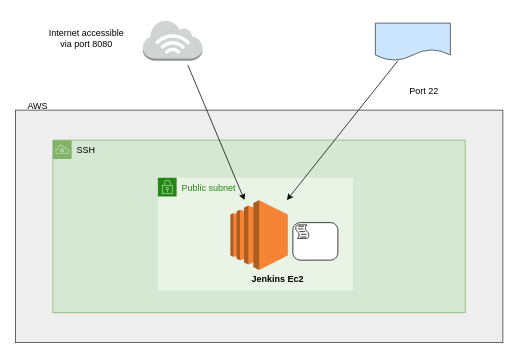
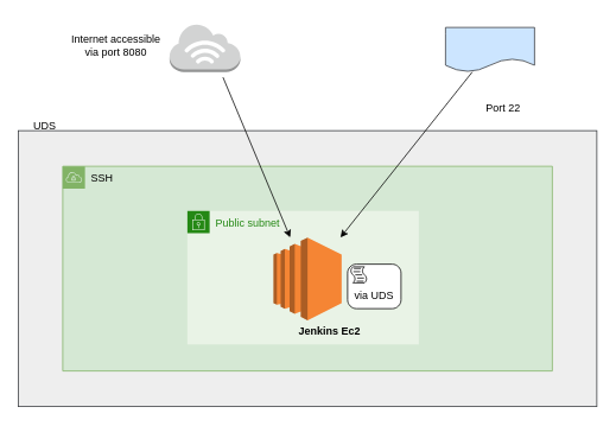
  <mxCell id="0" />
  <mxCell id="1" parent="0" />
  <mxCell id="2" value="" style="rounded=0;whiteSpace=wrap;html=1;fillColor=#eeeeee;strokeColor=#36393d;" vertex="1" parent="1"><mxGeometry x="20" y="146" width="650" height="310" as="geometry" /></mxCell>
- <mxCell id="3" value="AWS" style="text;html=1;strokeColor=none;fillColor=none;align=center;verticalAlign=middle;whiteSpace=wrap;rounded=0;" vertex="1" parent="1"><mxGeometry x="20" y="126" width="60" height="30" as="geometry" /></mxCell>
+ <mxCell id="3" value="UDS" style="text;html=1;strokeColor=none;fillColor=none;align=center;verticalAlign=middle;whiteSpace=wrap;rounded=0;" vertex="1" parent="1"><mxGeometry x="20" y="126" width="60" height="30" as="geometry" /></mxCell>
  <mxCell id="4" value="SSH" style="points=[[0,0],[0.25,0],[0.5,0],[0.75,0],[1,0],[1,0.25],[1,0.5],[1,0.75],[1,1],[0.75,1],[0.5,1],[0.25,1],[0,1],[0,0.75],[0,0.5],[0,0.25]];outlineConnect=0;html=1;whiteSpace=wrap;fontSize=12;fontStyle=0;container=1;pointerEvents=0;collapsible=0;recursiveResize=0;shape=mxgraph.aws4.group;grIcon=mxgraph.aws4.group_vpc;strokeColor=#82b366;fillColor=#d5e8d4;verticalAlign=top;align=left;spacingLeft=30;dashed=0;" vertex="1" parent="1"><mxGeometry x="70" y="186" width="550" height="230" as="geometry" /></mxCell>
  <mxCell id="5" value="Public subnet" style="points=[[0,0],[0.25,0],[0.5,0],[0.75,0],[1,0],[1,0.25],[1,0.5],[1,0.75],[1,1],[0.75,1],[0.5,1],[0.25,1],[0,1],[0,0.75],[0,0.5],[0,0.25]];outlineConnect=0;gradientColor=none;html=1;whiteSpace=wrap;fontSize=12;fontStyle=0;container=1;pointerEvents=0;collapsible=0;recursiveResize=0;shape=mxgraph.aws4.group;grIcon=mxgraph.aws4.group_security_group;grStroke=0;strokeColor=#248814;fillColor=#E9F3E6;verticalAlign=top;align=left;spacingLeft=30;fontColor=#248814;dashed=0;" vertex="1" parent="1"><mxGeometry x="210" y="236" width="260" height="150" as="geometry" /></mxCell>
  <mxCell id="6" value="" style="outlineConnect=0;dashed=0;verticalLabelPosition=bottom;verticalAlign=top;align=center;html=1;shape=mxgraph.aws3.ec2;fillColor=#F58534;gradientColor=none;" vertex="1" parent="1"><mxGeometry x="306.75" y="266" width="76.5" height="93" as="geometry" /></mxCell>
  <mxCell id="7" value="Jenkins Ec2" style="text;html=1;strokeColor=none;fillColor=none;align=center;verticalAlign=middle;whiteSpace=wrap;rounded=0;fontStyle=1" vertex="1" parent="1"><mxGeometry x="320" y="356" width="100" height="30" as="geometry" /></mxCell>
  <mxCell id="8" value="" style="outlineConnect=0;dashed=0;verticalLabelPosition=bottom;verticalAlign=top;align=center;html=1;shape=mxgraph.aws3.internet_3;fillColor=#D2D3D3;gradientColor=none;" vertex="1" parent="1"><mxGeometry x="190" y="26" width="79.5" height="54" as="geometry" /></mxCell>
- <mxCell id="9" value="Internet accessible via port 8080" style="text;html=1;strokeColor=none;fillColor=none;align=center;verticalAlign=middle;whiteSpace=wrap;rounded=0;" vertex="1" parent="1"><mxGeometry x="55" y="20" width="120" height="60" as="geometry" /></mxCell>
+ <mxCell id="9" value="Internet accessible via port 8080" style="text;html=1;strokeColor=none;fillColor=none;align=center;verticalAlign=middle;whiteSpace=wrap;rounded=0;" vertex="1" parent="1"><mxGeometry x="70" y="20" width="120" height="60" as="geometry" /></mxCell>
  <mxCell id="10" value="" style="shape=document;whiteSpace=wrap;html=1;boundedLbl=1;fillColor=#cce5ff;strokeColor=#36393d;" vertex="1" parent="1"><mxGeometry x="500" y="30" width="100" height="50" as="geometry" /></mxCell>
  <mxCell id="11" value="" style="endArrow=classic;html=1;rounded=0;" edge="1" parent="1" target="6"><mxGeometry width="50" height="50" relative="1" as="geometry"><mxPoint x="250" y="86" as="sourcePoint" /><mxPoint x="370" y="206" as="targetPoint" /></mxGeometry></mxCell>
  <mxCell id="12" value="" style="endArrow=classic;html=1;rounded=0;" edge="1" parent="1" source="10" target="6"><mxGeometry width="50" height="50" relative="1" as="geometry"><mxPoint x="320" y="256" as="sourcePoint" /><mxPoint x="370" y="206" as="targetPoint" /></mxGeometry></mxCell>
  <mxCell id="13" value="Port 22" style="text;html=1;strokeColor=none;fillColor=none;align=center;verticalAlign=middle;whiteSpace=wrap;rounded=0;" vertex="1" parent="1"><mxGeometry x="535" y="106" width="60" height="30" as="geometry" /></mxCell>
  <mxCell id="14" value="" style="points=[[0.25,0,0],[0.5,0,0],[0.75,0,0],[1,0.25,0],[1,0.5,0],[1,0.75,0],[0.75,1,0],[0.5,1,0],[0.25,1,0],[0,0.75,0],[0,0.5,0],[0,0.25,0]];shape=mxgraph.bpmn.task;whiteSpace=wrap;rectStyle=rounded;size=10;html=1;taskMarker=script;" vertex="1" parent="1"><mxGeometry x="390" y="296" width="60" height="50" as="geometry" /></mxCell>
+ <mxCell id="15" value="via UDS" style="text;html=1;strokeColor=none;fillColor=none;align=center;verticalAlign=middle;whiteSpace=wrap;rounded=0;" vertex="1" parent="1"><mxGeometry x="390" y="316" width="60" height="30" as="geometry" /></mxCell>
